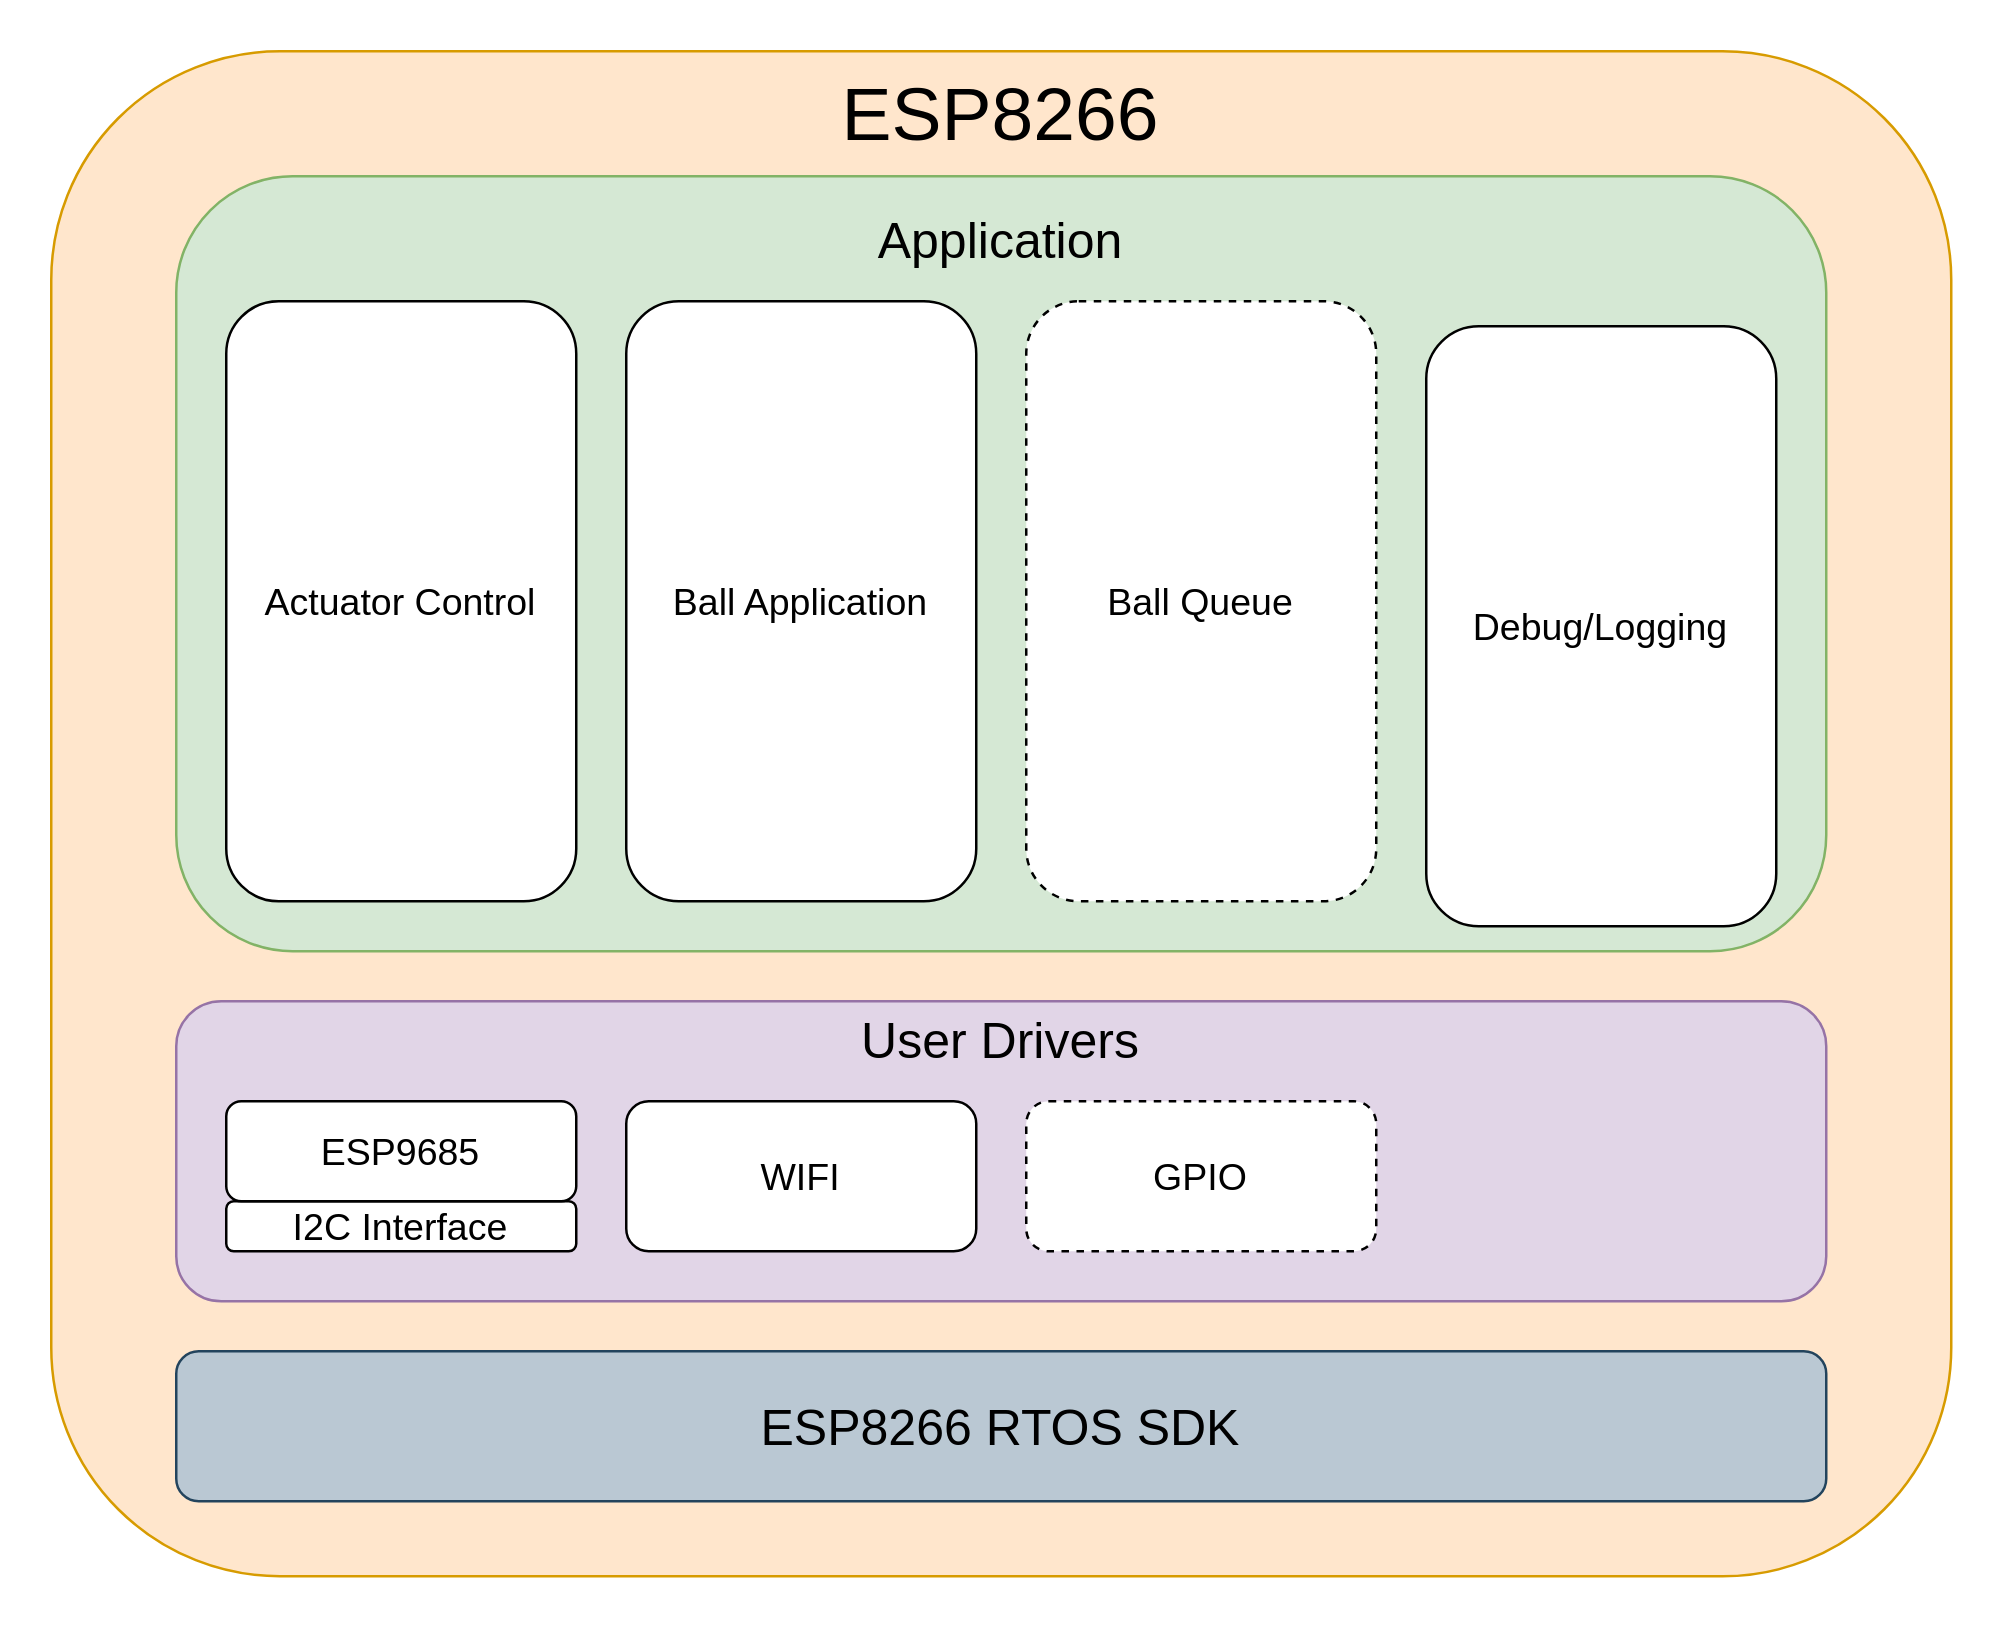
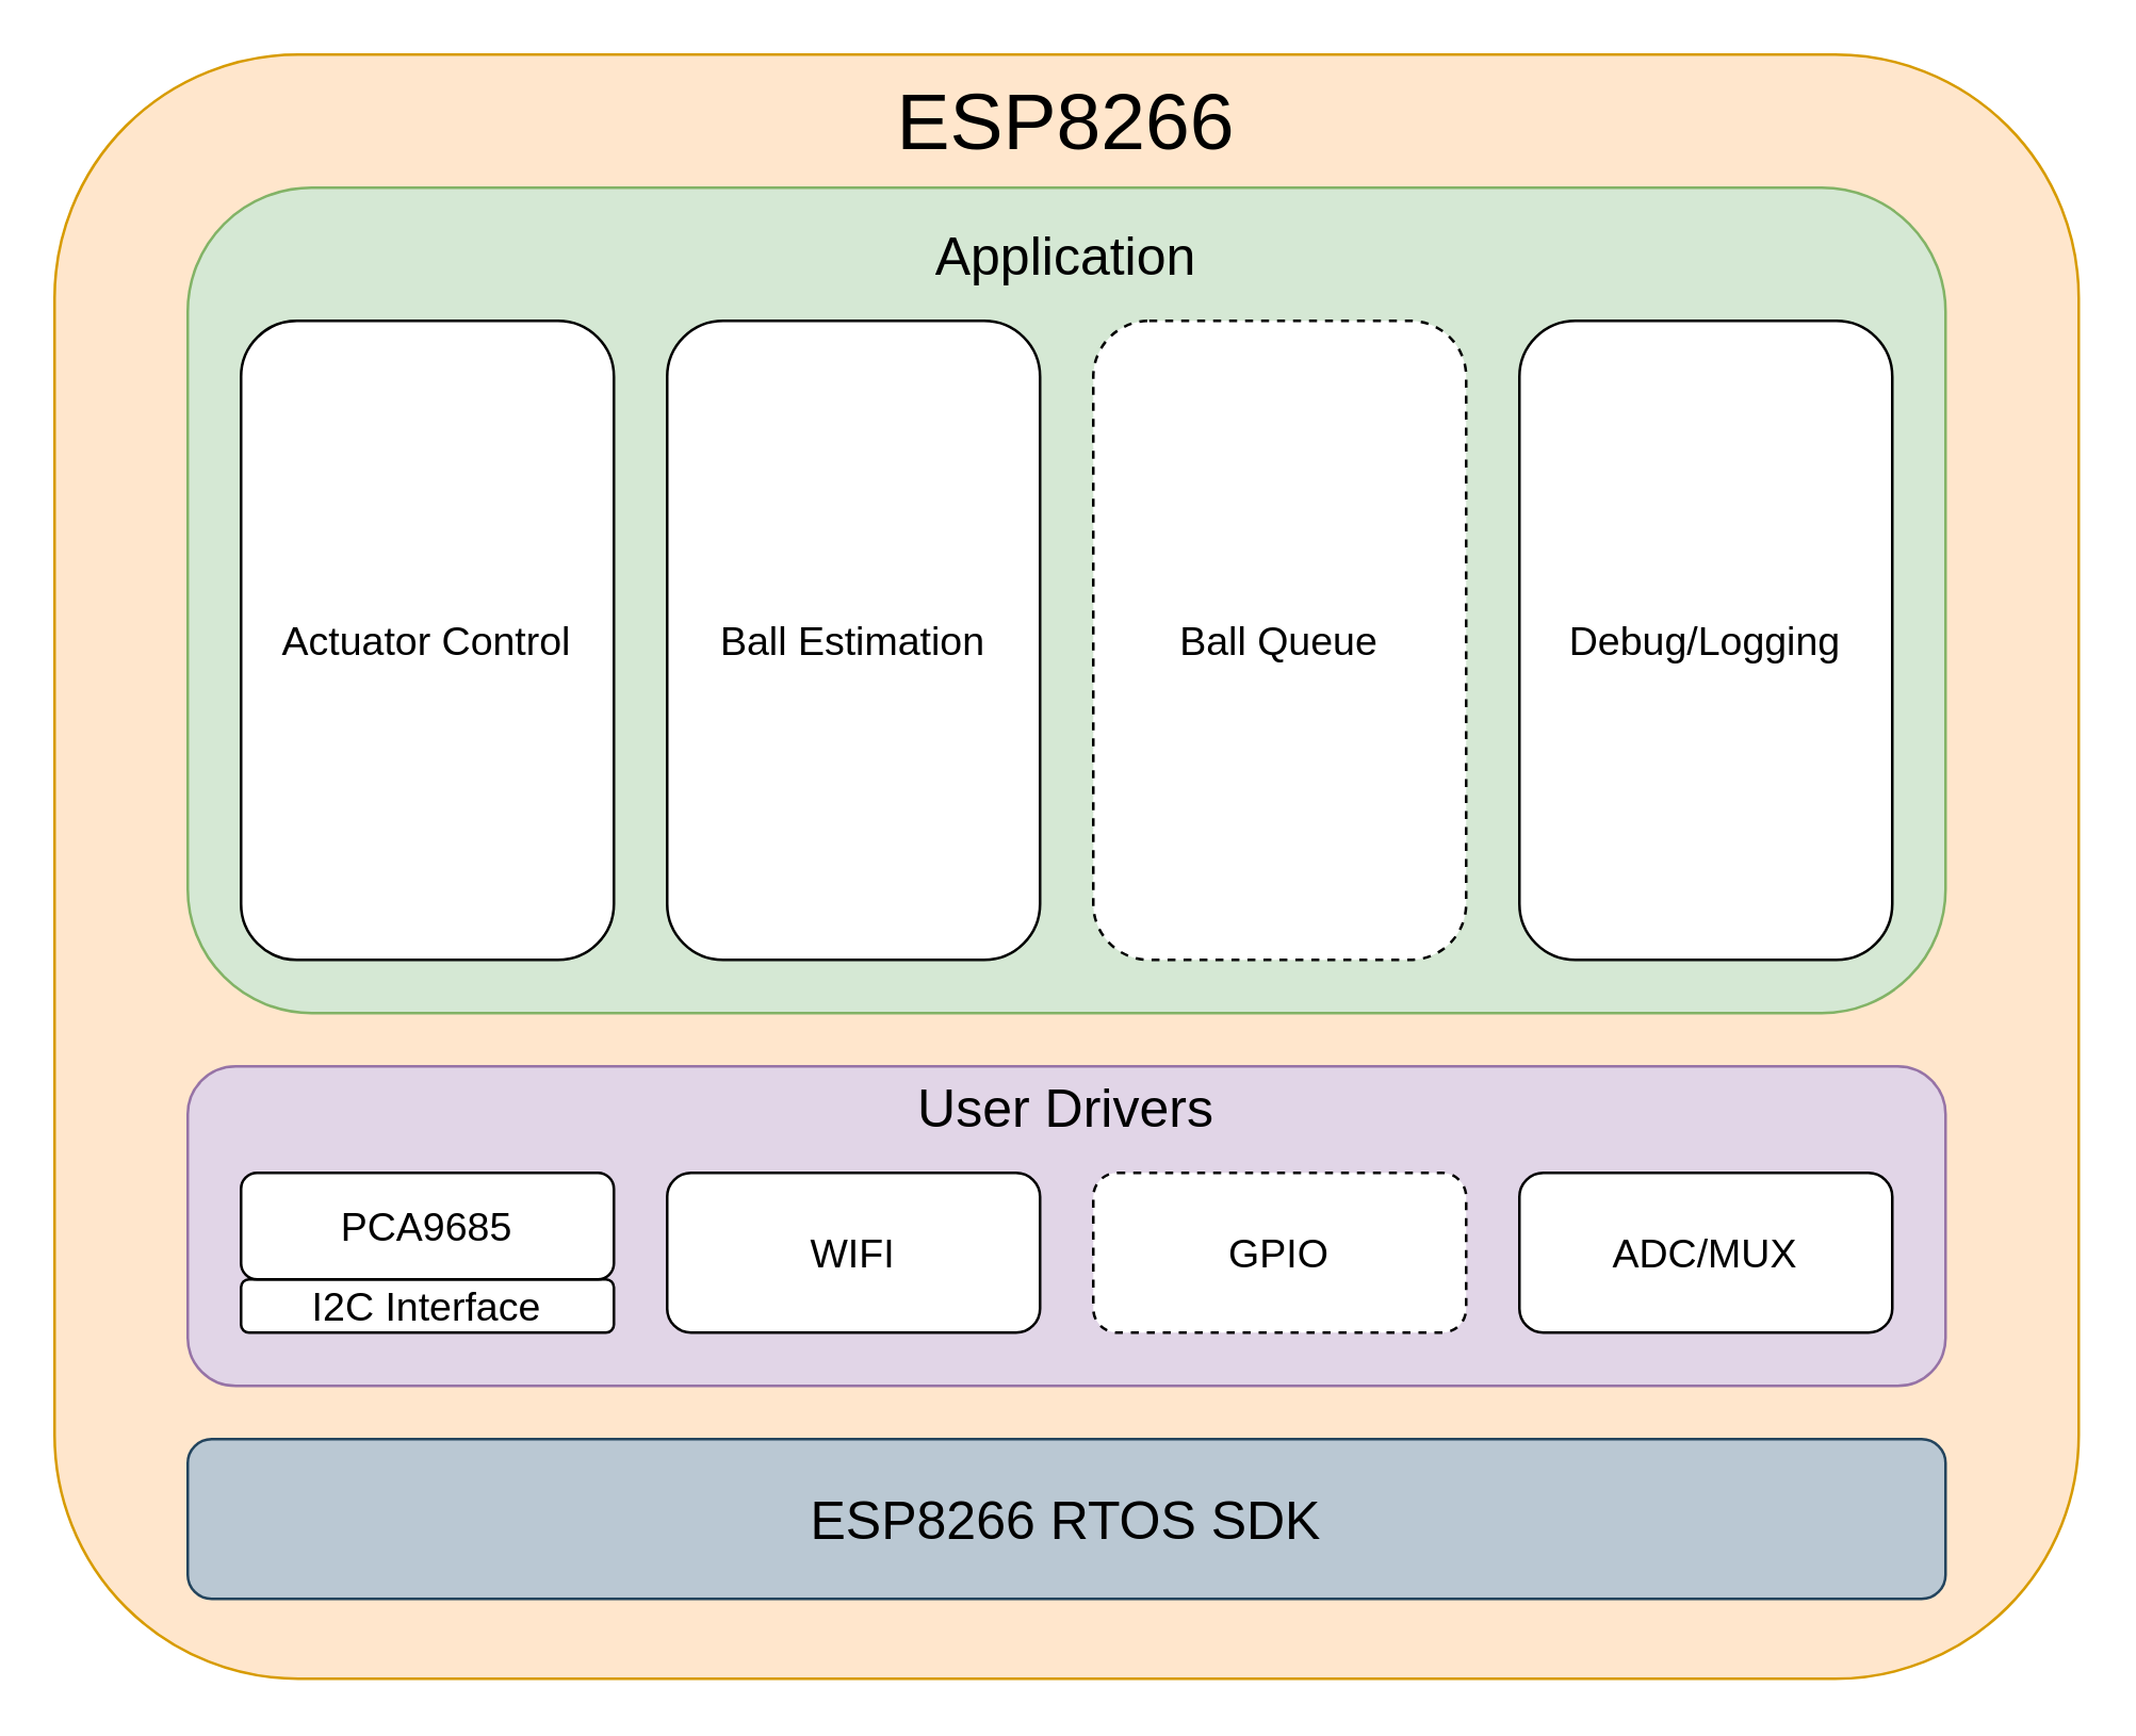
  <mxCell id="0" />
  <mxCell id="1" parent="0" />
  <mxCell id="2" value="" style="rounded=1;whiteSpace=wrap;html=1;fillColor=#ffe6cc;strokeColor=#d79b00;" vertex="1" parent="1"><mxGeometry x="20" y="20" width="760" height="610" as="geometry" /></mxCell>
  <mxCell id="3" value="" style="rounded=1;whiteSpace=wrap;html=1;fillColor=#bac8d3;strokeColor=#23445d;" vertex="1" parent="1"><mxGeometry x="70" y="540" width="660" height="60" as="geometry" /></mxCell>
  <mxCell id="4" value="" style="rounded=1;whiteSpace=wrap;html=1;fillColor=#e1d5e7;strokeColor=#9673a6;" vertex="1" parent="1"><mxGeometry x="70" y="400" width="660" height="120" as="geometry" /></mxCell>
  <mxCell id="5" value="" style="rounded=1;whiteSpace=wrap;html=1;fillColor=#d5e8d4;strokeColor=#82b366;" vertex="1" parent="1"><mxGeometry x="70" y="70" width="660" height="310" as="geometry" /></mxCell>
  <mxCell id="6" value="ESP8266" style="text;html=1;align=center;verticalAlign=middle;whiteSpace=wrap;rounded=0;fontSize=30;" vertex="1" parent="1"><mxGeometry x="320" y="30" width="160" height="30" as="geometry" /></mxCell>
  <mxCell id="7" value="Application" style="text;html=1;align=center;verticalAlign=middle;whiteSpace=wrap;rounded=0;fontSize=20;" vertex="1" parent="1"><mxGeometry x="340" y="80" width="120" height="30" as="geometry" /></mxCell>
  <mxCell id="8" value="User Drivers" style="text;html=1;align=center;verticalAlign=middle;whiteSpace=wrap;rounded=0;fontSize=20;" vertex="1" parent="1"><mxGeometry x="340" y="400" width="120" height="30" as="geometry" /></mxCell>
  <mxCell id="9" value="ESP8266 RTOS SDK" style="text;html=1;align=center;verticalAlign=middle;whiteSpace=wrap;rounded=0;fontSize=20;" vertex="1" parent="1"><mxGeometry x="290" y="555" width="220" height="30" as="geometry" /></mxCell>
  <mxCell id="10" value="&lt;font style=&quot;font-size: 15px;&quot;&gt;WIFI&lt;/font&gt;" style="rounded=1;whiteSpace=wrap;html=1;" vertex="1" parent="1"><mxGeometry x="250" y="440" width="140" height="60" as="geometry" /></mxCell>
  <mxCell id="11" value="&lt;font style=&quot;font-size: 15px;&quot;&gt;GPIO&lt;/font&gt;" style="rounded=1;whiteSpace=wrap;html=1;dashed=1;" vertex="1" parent="1"><mxGeometry x="410" y="440" width="140" height="60" as="geometry" /></mxCell>
+ <mxCell id="12" value="&lt;font style=&quot;font-size: 15px;&quot;&gt;ADC/MUX&lt;/font&gt;" style="rounded=1;whiteSpace=wrap;html=1;" vertex="1" parent="1"><mxGeometry x="570" y="440" width="140" height="60" as="geometry" /></mxCell>
  <mxCell id="13" value="" style="group" vertex="1" connectable="0" parent="1"><mxGeometry x="90" y="440" width="140" height="60" as="geometry" /></mxCell>
  <mxCell id="14" value="&lt;font style=&quot;font-size: 15px;&quot;&gt;I2C Interface&lt;/font&gt;" style="rounded=1;whiteSpace=wrap;html=1;" vertex="1" parent="13"><mxGeometry y="40" width="140" height="20" as="geometry" /></mxCell>
- <mxCell id="15" value="&lt;font style=&quot;font-size: 15px;&quot;&gt;ESP9685&lt;/font&gt;" style="rounded=1;whiteSpace=wrap;html=1;" vertex="1" parent="13"><mxGeometry width="140" height="40" as="geometry" /></mxCell>
+ <mxCell id="15" value="&lt;font style=&quot;font-size: 15px;&quot;&gt;PCA9685&lt;/font&gt;" style="rounded=1;whiteSpace=wrap;html=1;" vertex="1" parent="13"><mxGeometry width="140" height="40" as="geometry" /></mxCell>
  <mxCell id="16" value="&lt;font style=&quot;font-size: 15px;&quot;&gt;Actuator Control&lt;/font&gt;" style="rounded=1;whiteSpace=wrap;html=1;fontSize=15;" vertex="1" parent="1"><mxGeometry x="90" y="120" width="140" height="240" as="geometry" /></mxCell>
- <mxCell id="17" value="&lt;font style=&quot;font-size: 15px;&quot;&gt;Ball Application&lt;/font&gt;" style="rounded=1;whiteSpace=wrap;html=1;fontSize=15;" vertex="1" parent="1"><mxGeometry x="250" y="120" width="140" height="240" as="geometry" /></mxCell>
+ <mxCell id="17" value="&lt;font style=&quot;font-size: 15px;&quot;&gt;Ball Estimation&lt;/font&gt;" style="rounded=1;whiteSpace=wrap;html=1;fontSize=15;" vertex="1" parent="1"><mxGeometry x="250" y="120" width="140" height="240" as="geometry" /></mxCell>
  <mxCell id="18" value="&lt;font style=&quot;font-size: 15px;&quot;&gt;Ball Queue&lt;/font&gt;" style="rounded=1;whiteSpace=wrap;html=1;dashed=1;" vertex="1" parent="1"><mxGeometry x="410" y="120" width="140" height="240" as="geometry" /></mxCell>
- <mxCell id="19" value="&lt;font style=&quot;font-size: 15px;&quot;&gt;Debug/Logging&lt;/font&gt;" style="rounded=1;whiteSpace=wrap;html=1;" vertex="1" parent="1"><mxGeometry x="570" y="130" width="140" height="240" as="geometry" /></mxCell>
+ <mxCell id="19" value="&lt;font style=&quot;font-size: 15px;&quot;&gt;Debug/Logging&lt;/font&gt;" style="rounded=1;whiteSpace=wrap;html=1;" vertex="1" parent="1"><mxGeometry x="570" y="120" width="140" height="240" as="geometry" /></mxCell>
